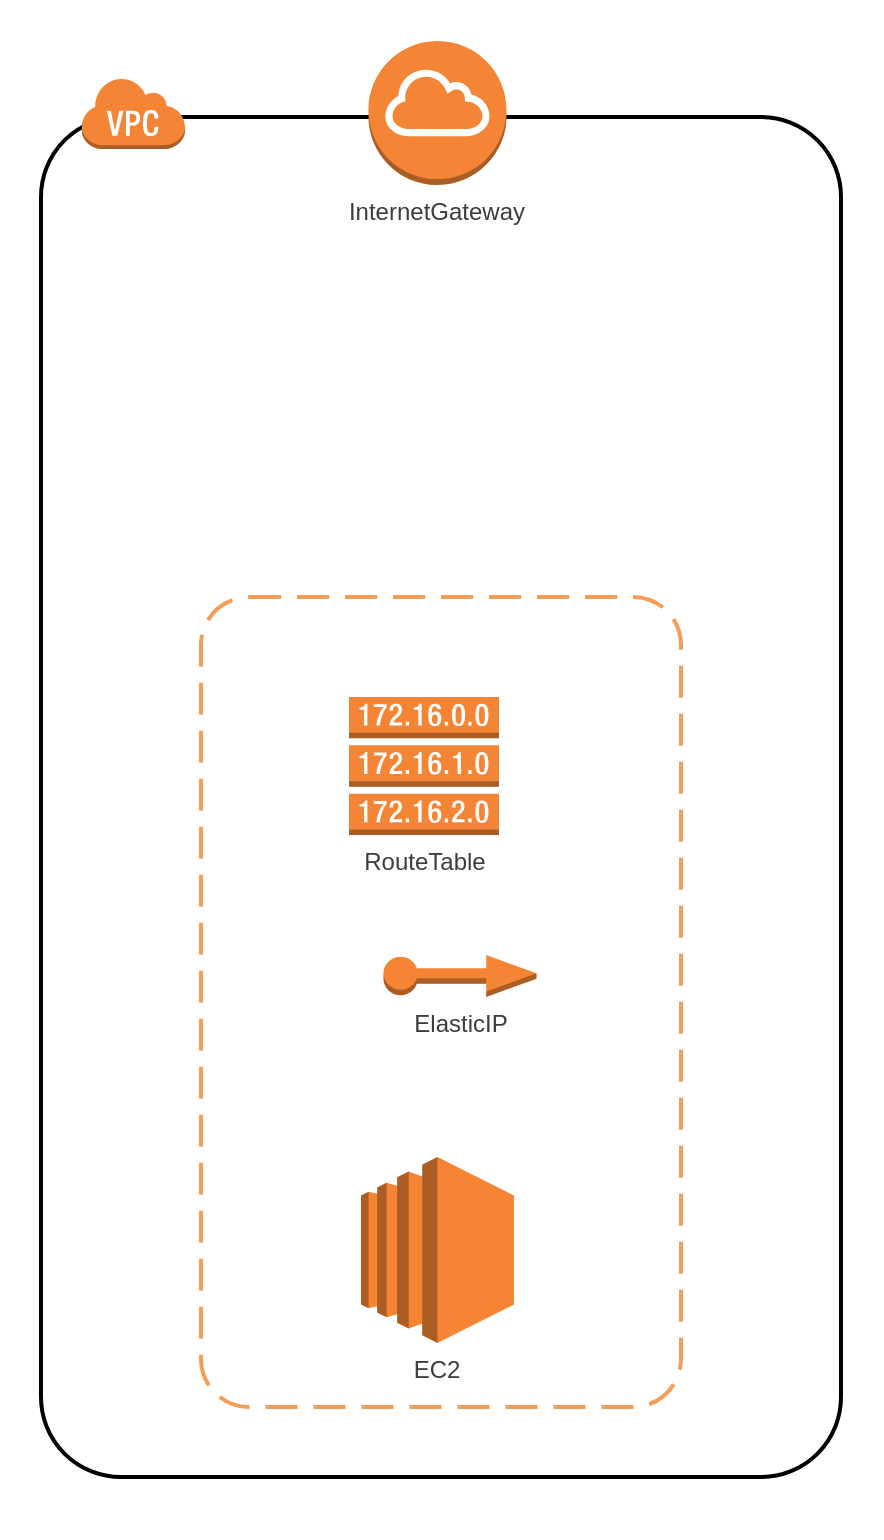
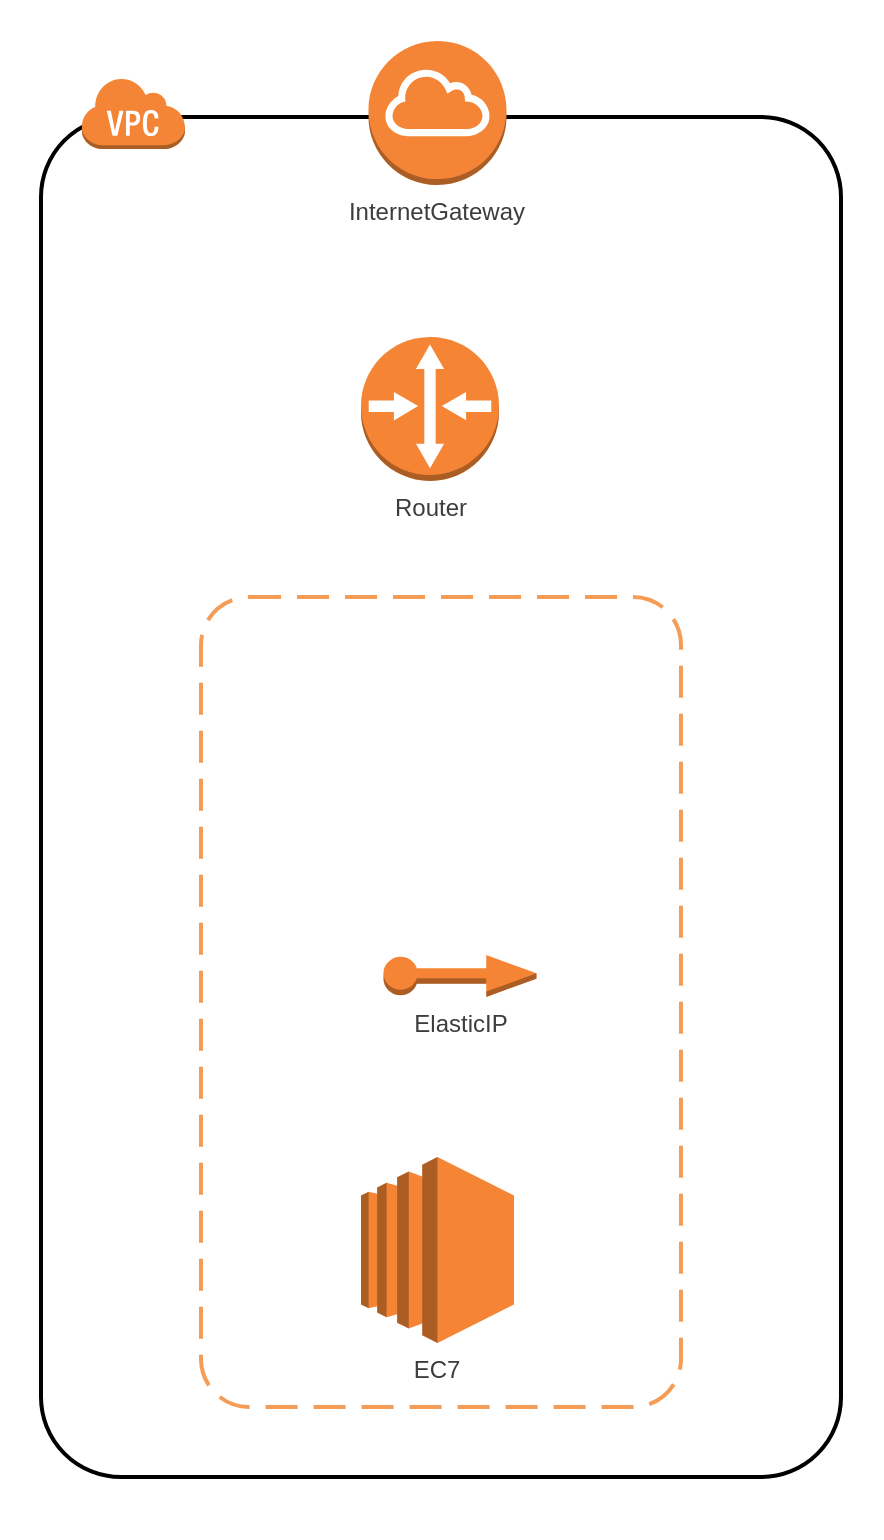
  <mxCell id="0" />
  <mxCell id="1" parent="0" />
  <mxCell id="2" value="" style="group;" vertex="1" connectable="0" parent="1"><mxGeometry x="20" y="20" width="400" height="728" as="geometry" /></mxCell>
  <mxCell id="3" value="" style="rounded=1;arcSize=10;dashed=0;fillColor=none;gradientColor=none;strokeWidth=2;fontColor=#3D3D3D;" vertex="1" parent="2"><mxGeometry y="38" width="400" height="680" as="geometry" /></mxCell>
  <mxCell id="4" value="" style="dashed=0;html=1;shape=mxgraph.aws3.virtual_private_cloud;fillColor=#F58536;gradientColor=none;dashed=0;" vertex="1" parent="2"><mxGeometry x="20" y="18" width="52" height="36" as="geometry" /></mxCell>
  <mxCell id="5" value="" style="rounded=1;arcSize=10;dashed=1;strokeColor=#F59D56;fillColor=none;gradientColor=none;dashPattern=8 4;strokeWidth=2;" vertex="1" parent="2"><mxGeometry x="80" y="278" width="240" height="405" as="geometry" /></mxCell>
  <mxCell id="6" value="InternetGateway" style="outlineConnect=0;dashed=0;verticalLabelPosition=bottom;verticalAlign=top;align=center;html=1;shape=mxgraph.aws3.internet_gateway;fillColor=#F58536;gradientColor=none;fontColor=#3D3D3D;" vertex="1" parent="2"><mxGeometry x="163.75" width="69" height="72" as="geometry" /></mxCell>
- <mxCell id="7" value="RouteTable" style="outlineConnect=0;dashed=0;verticalLabelPosition=bottom;verticalAlign=top;align=center;html=1;shape=mxgraph.aws3.route_table;fillColor=#F58536;gradientColor=none;fontColor=#3D3D3D;" vertex="1" parent="2"><mxGeometry x="154" y="328" width="75" height="69" as="geometry" /></mxCell>
- <mxCell id="8" value="EC2" style="outlineConnect=0;dashed=0;verticalLabelPosition=bottom;verticalAlign=top;align=center;html=1;shape=mxgraph.aws3.ec2;fillColor=#F58534;gradientColor=none;fontColor=#3D3D3D;" vertex="1" parent="2"><mxGeometry x="160" y="558" width="76.5" height="93" as="geometry" /></mxCell>
+ <mxCell id="8" value="EC7" style="outlineConnect=0;dashed=0;verticalLabelPosition=bottom;verticalAlign=top;align=center;html=1;shape=mxgraph.aws3.ec2;fillColor=#F58534;gradientColor=none;fontColor=#3D3D3D;" vertex="1" parent="2"><mxGeometry x="160" y="558" width="76.5" height="93" as="geometry" /></mxCell>
  <mxCell id="9" value="ElasticIP&lt;br&gt;" style="outlineConnect=0;dashed=0;verticalLabelPosition=bottom;verticalAlign=top;align=center;html=1;shape=mxgraph.aws3.elastic_ip;fillColor=#F58534;gradientColor=none;fontColor=#3D3D3D;" vertex="1" parent="2"><mxGeometry x="171.25" y="457" width="76.5" height="21" as="geometry" /></mxCell>
+ <mxCell id="10" value="Router" style="outlineConnect=0;dashed=0;verticalLabelPosition=bottom;verticalAlign=top;align=center;html=1;shape=mxgraph.aws3.router;fillColor=#F58534;gradientColor=none;fontColor=#3D3D3D;" vertex="1" parent="2"><mxGeometry x="160" y="148" width="69" height="72" as="geometry" /></mxCell>
